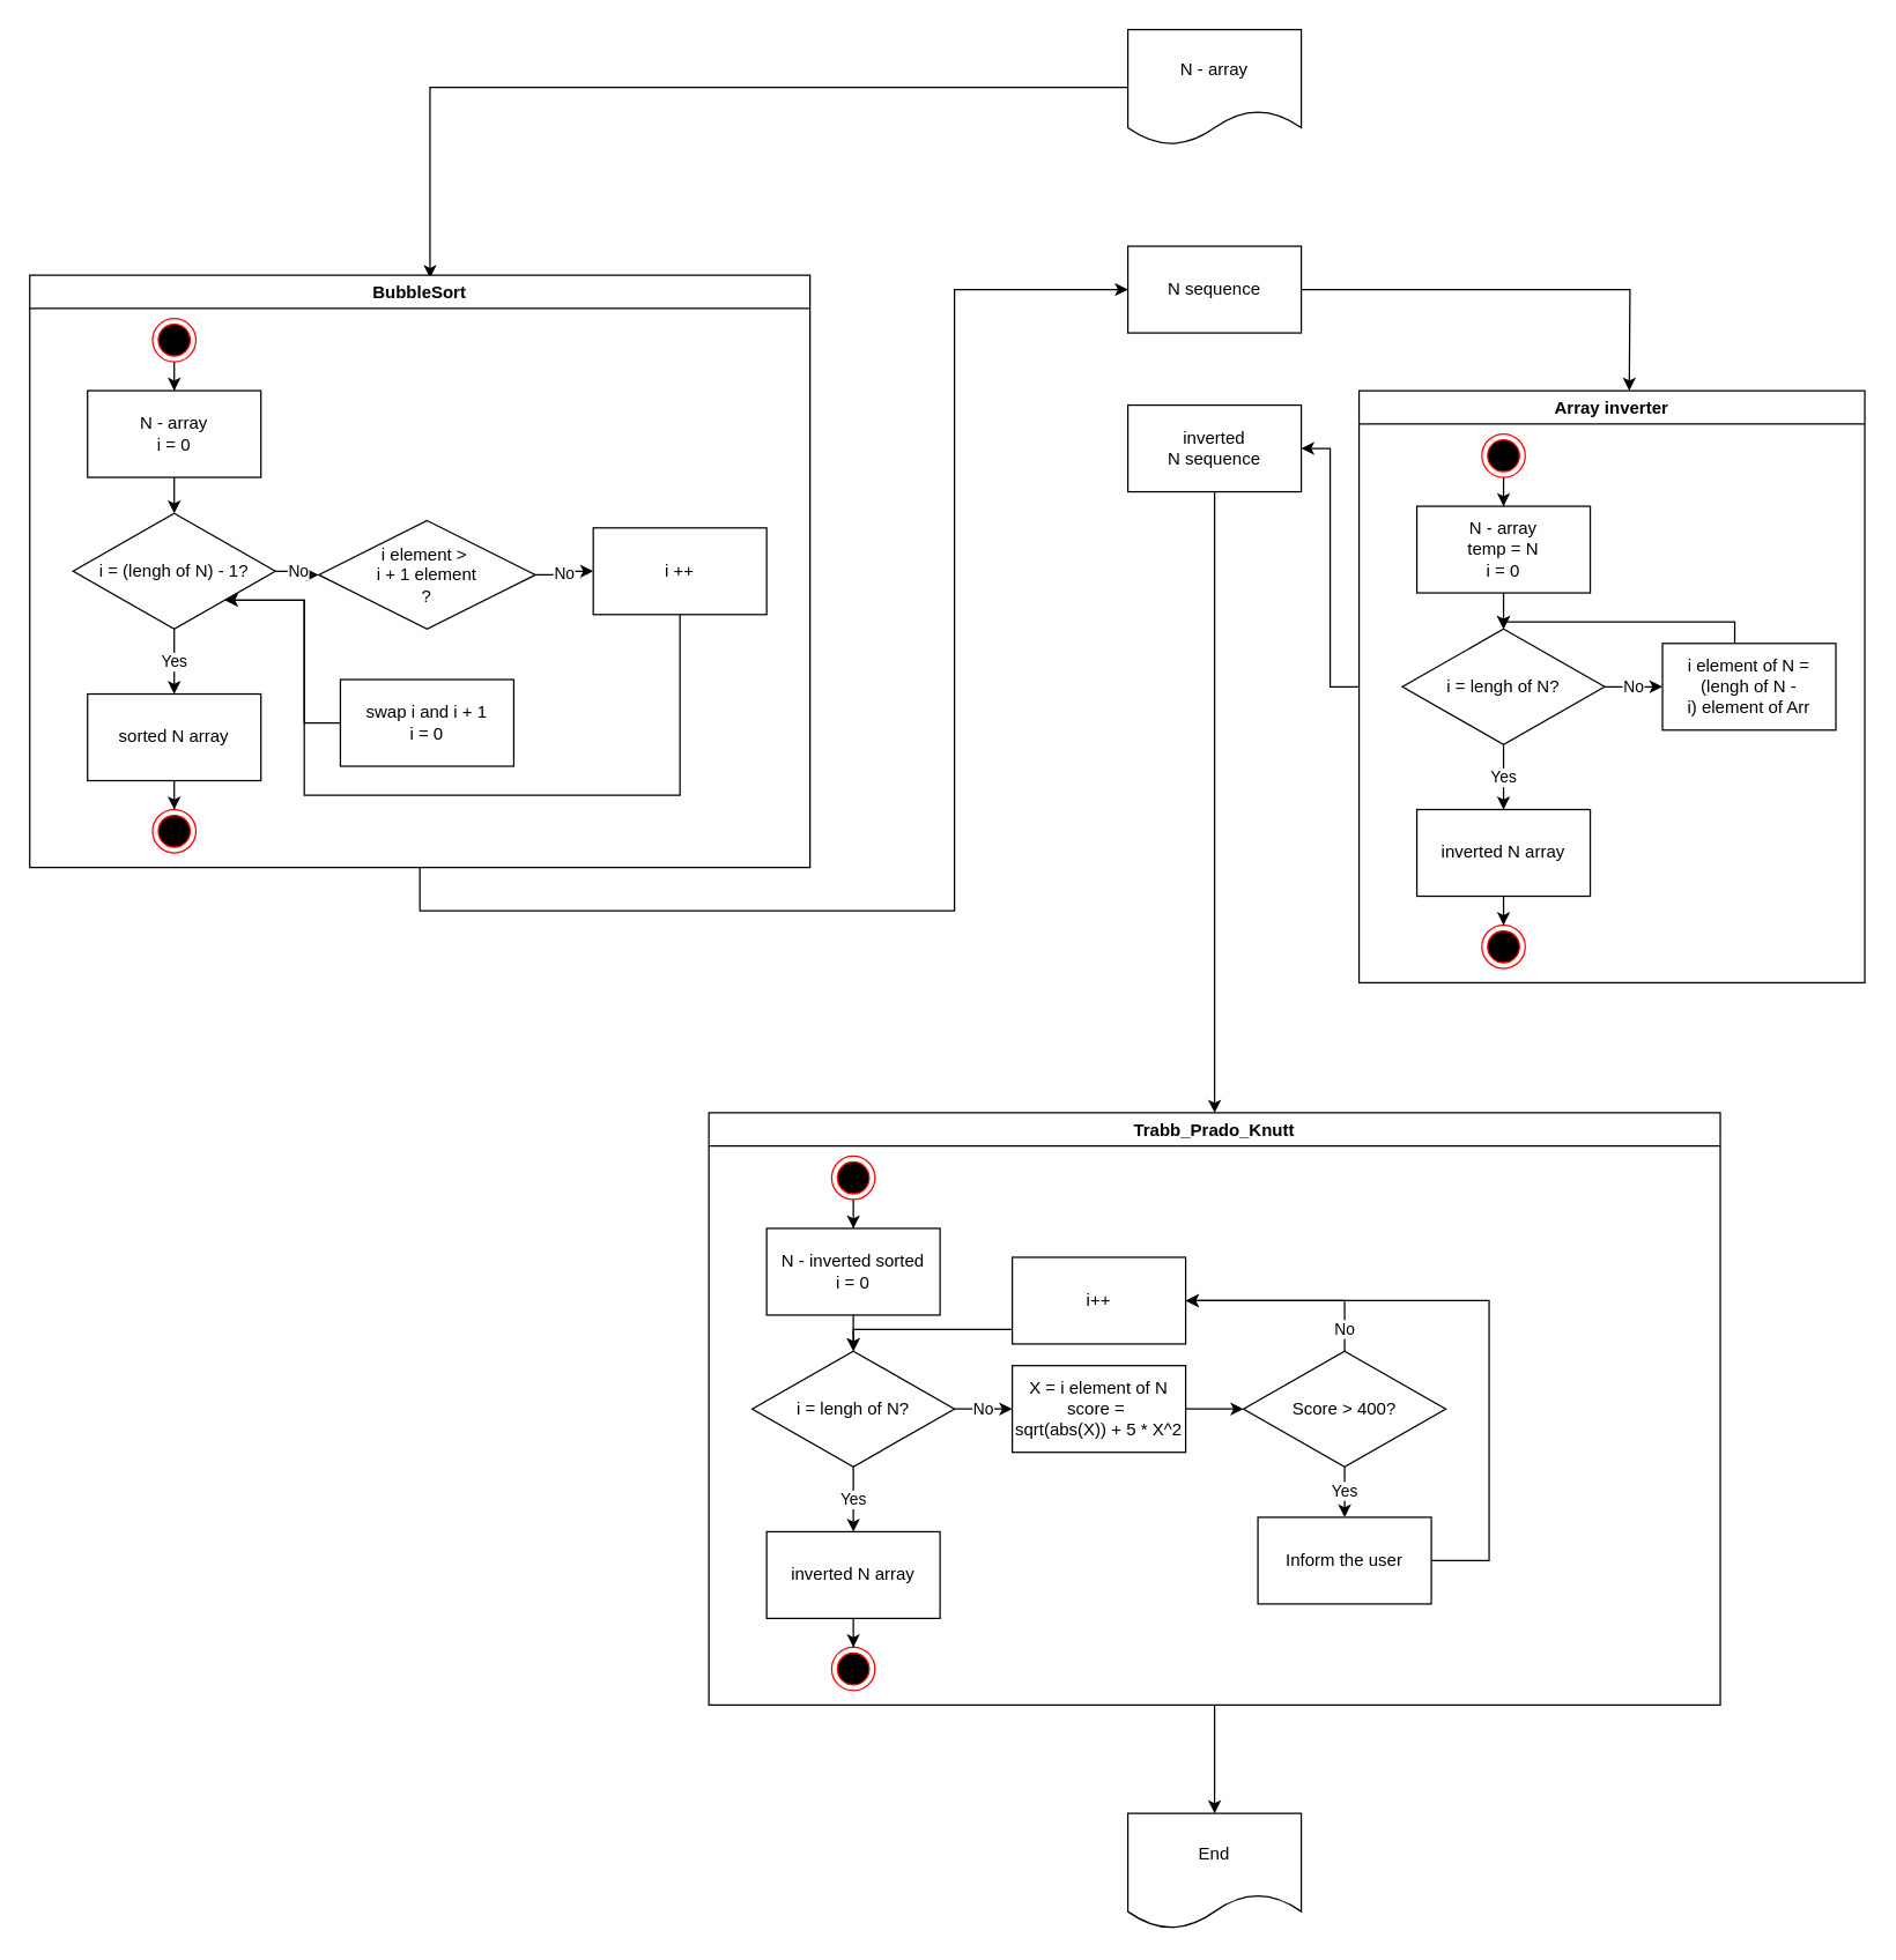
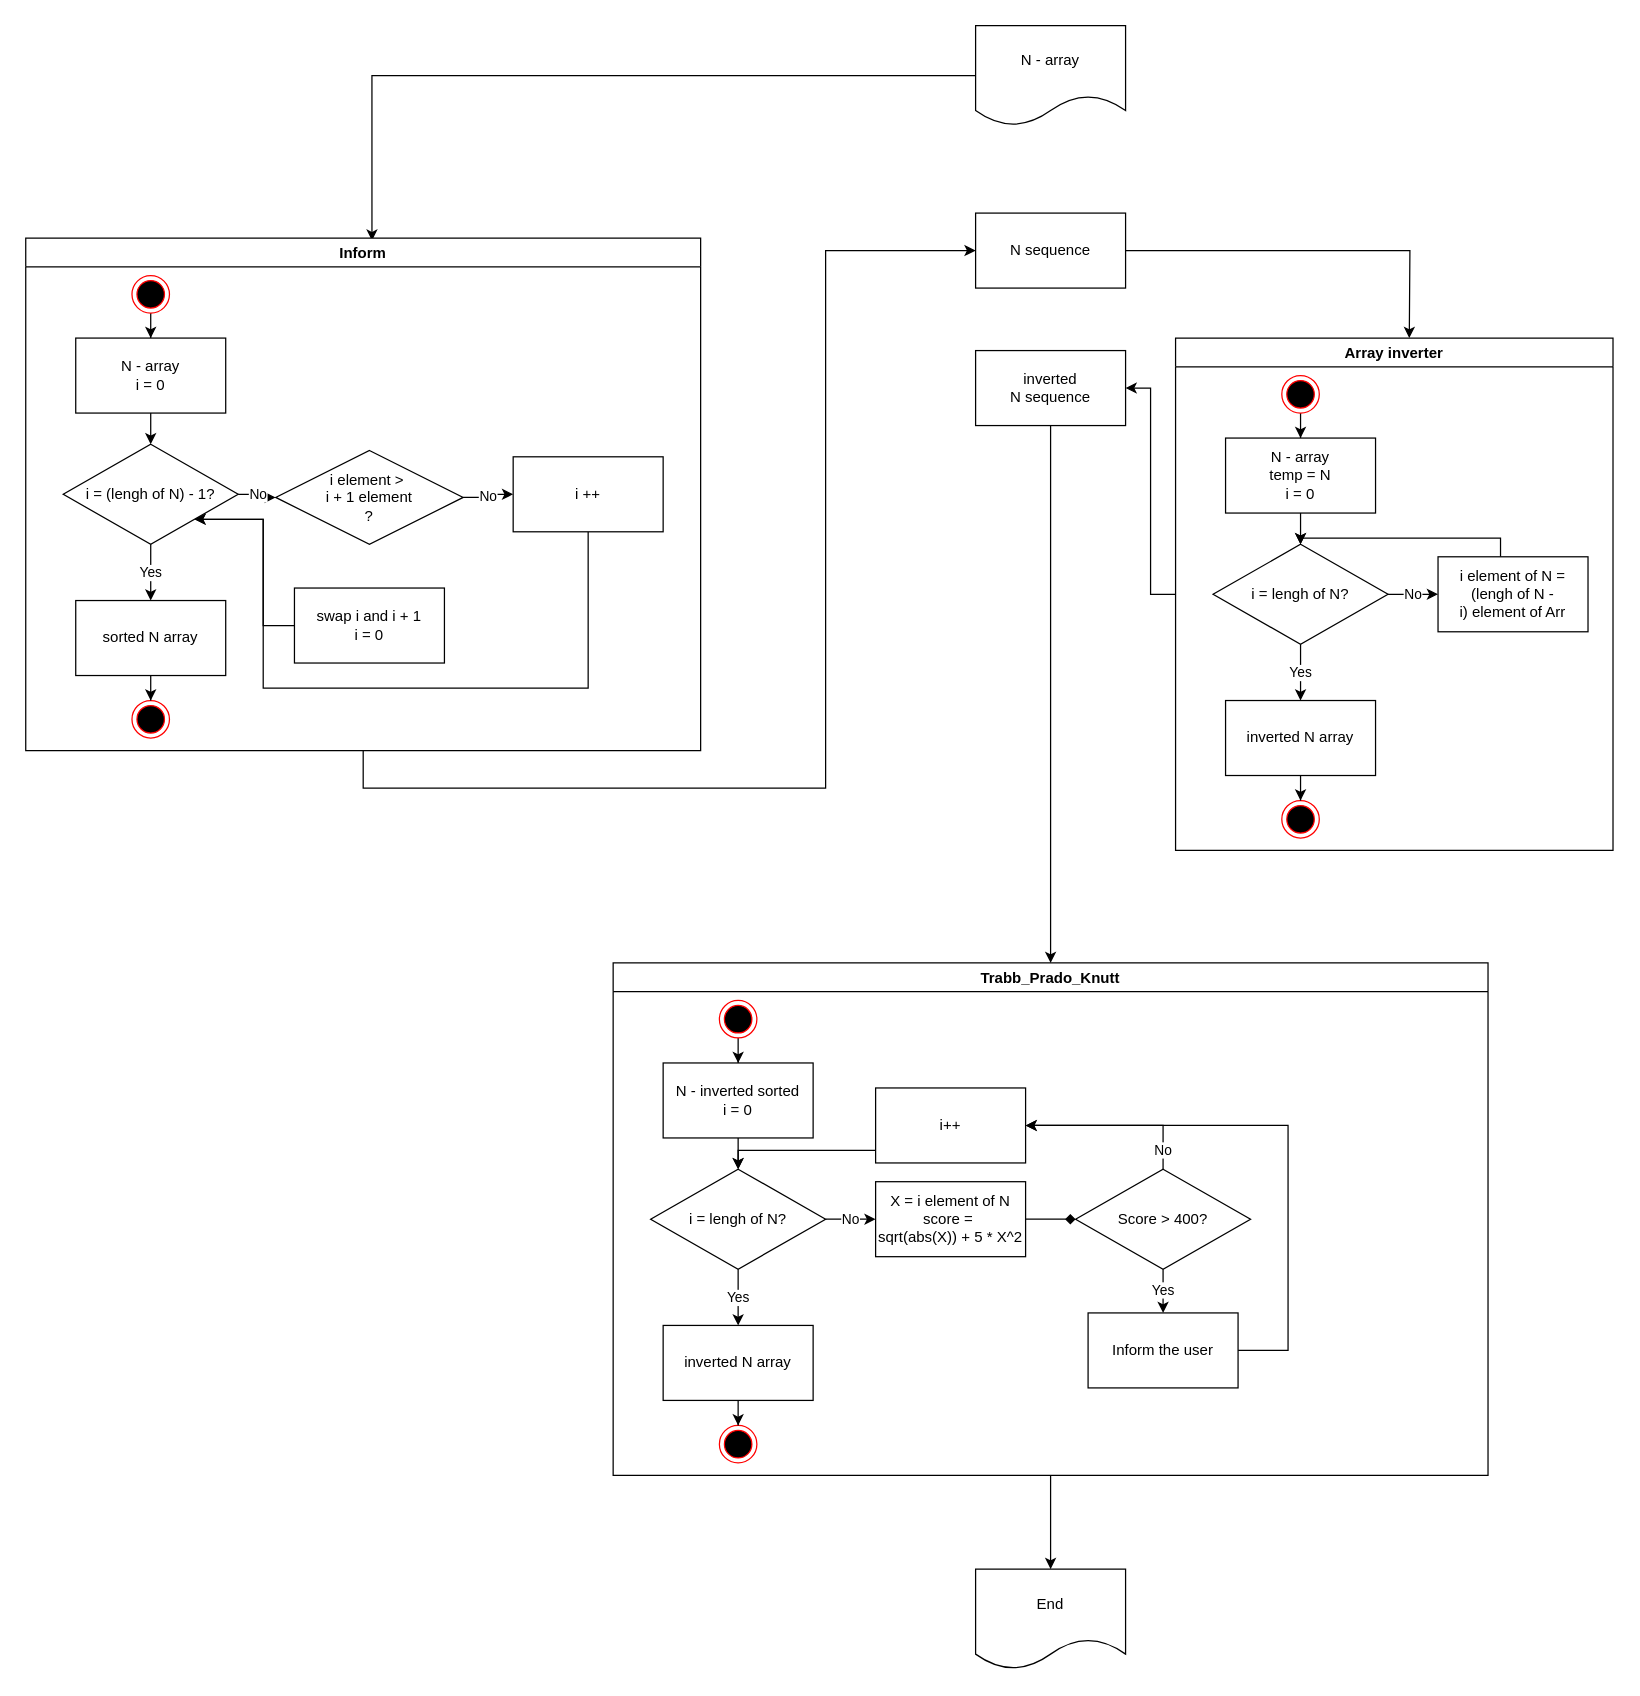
  <mxCell id="0" />
  <mxCell id="1" parent="0" />
  <mxCell id="2" style="edgeStyle=orthogonalEdgeStyle;rounded=0;orthogonalLoop=1;jettySize=auto;html=1;entryX=0.513;entryY=0.005;entryDx=0;entryDy=0;entryPerimeter=0;" edge="1" parent="1" source="3" target="4"><mxGeometry relative="1" as="geometry" /></mxCell>
  <mxCell id="3" value="N - array" style="shape=document;whiteSpace=wrap;html=1;boundedLbl=1;" vertex="1" parent="1"><mxGeometry x="780" y="20" width="120" height="80" as="geometry" /></mxCell>
- <mxCell id="4" value="BubbleSort" style="swimlane;startSize=23;" vertex="1" parent="1"><mxGeometry x="20" y="190" width="540" height="410" as="geometry" /></mxCell>
+ <mxCell id="4" value="Inform" style="swimlane;startSize=23;" vertex="1" parent="1"><mxGeometry x="20" y="190" width="540" height="410" as="geometry" /></mxCell>
  <mxCell id="5" value="" style="ellipse;html=1;shape=endState;fillColor=#000000;strokeColor=#ff0000;" vertex="1" parent="4"><mxGeometry x="85" y="370" width="30" height="30" as="geometry" /></mxCell>
  <mxCell id="6" style="edgeStyle=orthogonalEdgeStyle;rounded=0;orthogonalLoop=1;jettySize=auto;html=1;" edge="1" parent="4" source="7" target="9"><mxGeometry relative="1" as="geometry" /></mxCell>
  <mxCell id="7" value="" style="ellipse;html=1;shape=endState;fillColor=#000000;strokeColor=#ff0000;" vertex="1" parent="4"><mxGeometry x="85" y="30" width="30" height="30" as="geometry" /></mxCell>
  <mxCell id="8" style="edgeStyle=orthogonalEdgeStyle;rounded=0;orthogonalLoop=1;jettySize=auto;html=1;" edge="1" parent="4" source="9" target="12"><mxGeometry relative="1" as="geometry" /></mxCell>
  <mxCell id="9" value="N - array&lt;br&gt;i = 0" style="rounded=0;whiteSpace=wrap;html=1;" vertex="1" parent="4"><mxGeometry x="40" y="80" width="120" height="60" as="geometry" /></mxCell>
  <mxCell id="10" value="Yes" style="edgeStyle=orthogonalEdgeStyle;rounded=0;orthogonalLoop=1;jettySize=auto;html=1;entryX=0.5;entryY=0;entryDx=0;entryDy=0;" edge="1" parent="4" source="12" target="14"><mxGeometry relative="1" as="geometry" /></mxCell>
  <mxCell id="11" value="No" style="edgeStyle=orthogonalEdgeStyle;rounded=0;orthogonalLoop=1;jettySize=auto;html=1;entryX=0;entryY=0.5;entryDx=0;entryDy=0;" edge="1" parent="4" source="12" target="16"><mxGeometry relative="1" as="geometry" /></mxCell>
  <mxCell id="12" value="i = (lengh of N) - 1?" style="rhombus;whiteSpace=wrap;html=1;" vertex="1" parent="4"><mxGeometry x="30" y="165" width="140" height="80" as="geometry" /></mxCell>
  <mxCell id="13" style="edgeStyle=orthogonalEdgeStyle;rounded=0;orthogonalLoop=1;jettySize=auto;html=1;entryX=0.5;entryY=0;entryDx=0;entryDy=0;" edge="1" parent="4" source="14" target="5"><mxGeometry relative="1" as="geometry" /></mxCell>
  <mxCell id="14" value="sorted N array" style="rounded=0;whiteSpace=wrap;html=1;" vertex="1" parent="4"><mxGeometry x="40" y="290" width="120" height="60" as="geometry" /></mxCell>
  <mxCell id="15" value="No" style="edgeStyle=orthogonalEdgeStyle;rounded=0;orthogonalLoop=1;jettySize=auto;html=1;entryX=0;entryY=0.5;entryDx=0;entryDy=0;" edge="1" parent="4" source="16" target="20"><mxGeometry relative="1" as="geometry" /></mxCell>
  <mxCell id="16" value="i element &amp;gt;&amp;nbsp;&lt;br&gt;i + 1 element&lt;br&gt;?" style="rhombus;whiteSpace=wrap;html=1;" vertex="1" parent="4"><mxGeometry x="200" y="170" width="150" height="75" as="geometry" /></mxCell>
  <mxCell id="17" style="edgeStyle=orthogonalEdgeStyle;rounded=0;orthogonalLoop=1;jettySize=auto;html=1;entryX=1;entryY=1;entryDx=0;entryDy=0;" edge="1" parent="4" source="18" target="12"><mxGeometry relative="1" as="geometry"><Array as="points"><mxPoint x="190" y="310" /><mxPoint x="190" y="225" /></Array></mxGeometry></mxCell>
  <mxCell id="18" value="swap i and i + 1&lt;br&gt;i = 0" style="rounded=0;whiteSpace=wrap;html=1;" vertex="1" parent="4"><mxGeometry x="215" y="280" width="120" height="60" as="geometry" /></mxCell>
  <mxCell id="19" style="edgeStyle=orthogonalEdgeStyle;rounded=0;orthogonalLoop=1;jettySize=auto;html=1;entryX=1;entryY=1;entryDx=0;entryDy=0;" edge="1" parent="4" source="20" target="12"><mxGeometry relative="1" as="geometry"><Array as="points"><mxPoint x="450" y="360" /><mxPoint x="190" y="360" /><mxPoint x="190" y="225" /></Array></mxGeometry></mxCell>
  <mxCell id="20" value="i ++" style="rounded=0;whiteSpace=wrap;html=1;" vertex="1" parent="4"><mxGeometry x="390" y="175" width="120" height="60" as="geometry" /></mxCell>
  <mxCell id="21" style="edgeStyle=orthogonalEdgeStyle;rounded=0;orthogonalLoop=1;jettySize=auto;html=1;" edge="1" parent="1" source="22"><mxGeometry relative="1" as="geometry"><mxPoint x="1127" y="270" as="targetPoint" /></mxGeometry></mxCell>
  <mxCell id="22" value="N sequence" style="rounded=0;whiteSpace=wrap;html=1;" vertex="1" parent="1"><mxGeometry x="780" y="170" width="120" height="60" as="geometry" /></mxCell>
  <mxCell id="23" style="edgeStyle=orthogonalEdgeStyle;rounded=0;orthogonalLoop=1;jettySize=auto;html=1;entryX=1;entryY=0.5;entryDx=0;entryDy=0;" edge="1" parent="1" source="24" target="39"><mxGeometry relative="1" as="geometry" /></mxCell>
  <mxCell id="24" value="Array inverter" style="swimlane;startSize=23;" vertex="1" parent="1"><mxGeometry x="940" y="270" width="350" height="410" as="geometry" /></mxCell>
  <mxCell id="25" value="" style="ellipse;html=1;shape=endState;fillColor=#000000;strokeColor=#ff0000;" vertex="1" parent="24"><mxGeometry x="85" y="370" width="30" height="30" as="geometry" /></mxCell>
  <mxCell id="26" style="edgeStyle=orthogonalEdgeStyle;rounded=0;orthogonalLoop=1;jettySize=auto;html=1;" edge="1" parent="24" source="27" target="29"><mxGeometry relative="1" as="geometry" /></mxCell>
  <mxCell id="27" value="" style="ellipse;html=1;shape=endState;fillColor=#000000;strokeColor=#ff0000;" vertex="1" parent="24"><mxGeometry x="85" y="30" width="30" height="30" as="geometry" /></mxCell>
  <mxCell id="28" style="edgeStyle=orthogonalEdgeStyle;rounded=0;orthogonalLoop=1;jettySize=auto;html=1;" edge="1" parent="24" source="29" target="32"><mxGeometry relative="1" as="geometry" /></mxCell>
  <mxCell id="29" value="N - array&lt;br&gt;temp = N&lt;br&gt;i = 0" style="rounded=0;whiteSpace=wrap;html=1;" vertex="1" parent="24"><mxGeometry x="40" y="80" width="120" height="60" as="geometry" /></mxCell>
  <mxCell id="30" value="Yes" style="edgeStyle=orthogonalEdgeStyle;rounded=0;orthogonalLoop=1;jettySize=auto;html=1;entryX=0.5;entryY=0;entryDx=0;entryDy=0;" edge="1" parent="24" source="32" target="34"><mxGeometry relative="1" as="geometry" /></mxCell>
  <mxCell id="31" value="No" style="edgeStyle=orthogonalEdgeStyle;rounded=0;orthogonalLoop=1;jettySize=auto;html=1;entryX=0;entryY=0.5;entryDx=0;entryDy=0;" edge="1" parent="24" source="32" target="36"><mxGeometry relative="1" as="geometry"><mxPoint x="200.0" y="207.5" as="targetPoint" /></mxGeometry></mxCell>
  <mxCell id="32" value="i = lengh of N?" style="rhombus;whiteSpace=wrap;html=1;" vertex="1" parent="24"><mxGeometry x="30" y="165" width="140" height="80" as="geometry" /></mxCell>
  <mxCell id="33" style="edgeStyle=orthogonalEdgeStyle;rounded=0;orthogonalLoop=1;jettySize=auto;html=1;entryX=0.5;entryY=0;entryDx=0;entryDy=0;" edge="1" parent="24" source="34" target="25"><mxGeometry relative="1" as="geometry" /></mxCell>
  <mxCell id="34" value="inverted N array" style="rounded=0;whiteSpace=wrap;html=1;" vertex="1" parent="24"><mxGeometry x="40" y="290" width="120" height="60" as="geometry" /></mxCell>
  <mxCell id="35" style="edgeStyle=orthogonalEdgeStyle;rounded=0;orthogonalLoop=1;jettySize=auto;html=1;entryX=0.5;entryY=0;entryDx=0;entryDy=0;" edge="1" parent="24" source="36" target="32"><mxGeometry relative="1" as="geometry"><Array as="points"><mxPoint x="260" y="160" /><mxPoint x="100" y="160" /></Array></mxGeometry></mxCell>
  <mxCell id="36" value="i element of N =&lt;br&gt;(lengh of N - &lt;br&gt;i) element of Arr" style="rounded=0;whiteSpace=wrap;html=1;" vertex="1" parent="24"><mxGeometry x="210" y="175" width="120" height="60" as="geometry" /></mxCell>
  <mxCell id="37" style="edgeStyle=orthogonalEdgeStyle;rounded=0;orthogonalLoop=1;jettySize=auto;html=1;entryX=0;entryY=0.5;entryDx=0;entryDy=0;" edge="1" parent="1" target="22"><mxGeometry relative="1" as="geometry"><mxPoint x="730" y="320" as="targetPoint" /><mxPoint x="290" y="600" as="sourcePoint" /><Array as="points"><mxPoint x="290" y="630" /><mxPoint x="660" y="630" /><mxPoint x="660" y="200" /></Array></mxGeometry></mxCell>
  <mxCell id="38" style="edgeStyle=orthogonalEdgeStyle;rounded=0;orthogonalLoop=1;jettySize=auto;html=1;entryX=0.5;entryY=0;entryDx=0;entryDy=0;" edge="1" parent="1" source="39" target="41"><mxGeometry relative="1" as="geometry"><mxPoint x="840" y="430" as="targetPoint" /></mxGeometry></mxCell>
  <mxCell id="39" value="inverted &lt;br&gt;N sequence" style="rounded=0;whiteSpace=wrap;html=1;" vertex="1" parent="1"><mxGeometry x="780" y="280" width="120" height="60" as="geometry" /></mxCell>
  <mxCell id="40" style="edgeStyle=orthogonalEdgeStyle;rounded=0;orthogonalLoop=1;jettySize=auto;html=1;entryX=0.5;entryY=0;entryDx=0;entryDy=0;" edge="1" parent="1" source="41" target="61"><mxGeometry relative="1" as="geometry" /></mxCell>
  <mxCell id="41" value="Trabb_Prado_Knutt" style="swimlane;startSize=23;" vertex="1" parent="1"><mxGeometry x="490" y="770" width="700" height="410" as="geometry" /></mxCell>
  <mxCell id="42" value="" style="ellipse;html=1;shape=endState;fillColor=#000000;strokeColor=#ff0000;" vertex="1" parent="41"><mxGeometry x="85" y="370" width="30" height="30" as="geometry" /></mxCell>
  <mxCell id="43" style="edgeStyle=orthogonalEdgeStyle;rounded=0;orthogonalLoop=1;jettySize=auto;html=1;" edge="1" parent="41" source="44" target="46"><mxGeometry relative="1" as="geometry" /></mxCell>
  <mxCell id="44" value="" style="ellipse;html=1;shape=endState;fillColor=#000000;strokeColor=#ff0000;" vertex="1" parent="41"><mxGeometry x="85" y="30" width="30" height="30" as="geometry" /></mxCell>
  <mxCell id="45" style="edgeStyle=orthogonalEdgeStyle;rounded=0;orthogonalLoop=1;jettySize=auto;html=1;" edge="1" parent="41" source="46" target="49"><mxGeometry relative="1" as="geometry" /></mxCell>
  <mxCell id="46" value="N - inverted sorted&lt;br&gt;i = 0" style="rounded=0;whiteSpace=wrap;html=1;" vertex="1" parent="41"><mxGeometry x="40" y="80" width="120" height="60" as="geometry" /></mxCell>
  <mxCell id="47" value="Yes" style="edgeStyle=orthogonalEdgeStyle;rounded=0;orthogonalLoop=1;jettySize=auto;html=1;entryX=0.5;entryY=0;entryDx=0;entryDy=0;" edge="1" parent="41" source="49" target="51"><mxGeometry relative="1" as="geometry" /></mxCell>
  <mxCell id="48" value="No" style="edgeStyle=orthogonalEdgeStyle;rounded=0;orthogonalLoop=1;jettySize=auto;html=1;entryX=0;entryY=0.5;entryDx=0;entryDy=0;" edge="1" parent="41" source="49" target="53"><mxGeometry relative="1" as="geometry"><mxPoint x="200.0" y="207.5" as="targetPoint" /></mxGeometry></mxCell>
  <mxCell id="49" value="i = lengh of N?" style="rhombus;whiteSpace=wrap;html=1;" vertex="1" parent="41"><mxGeometry x="30" y="165" width="140" height="80" as="geometry" /></mxCell>
  <mxCell id="50" style="edgeStyle=orthogonalEdgeStyle;rounded=0;orthogonalLoop=1;jettySize=auto;html=1;entryX=0.5;entryY=0;entryDx=0;entryDy=0;" edge="1" parent="41" source="51" target="42"><mxGeometry relative="1" as="geometry" /></mxCell>
  <mxCell id="51" value="inverted N array" style="rounded=0;whiteSpace=wrap;html=1;" vertex="1" parent="41"><mxGeometry x="40" y="290" width="120" height="60" as="geometry" /></mxCell>
- <mxCell id="52" style="edgeStyle=orthogonalEdgeStyle;rounded=0;orthogonalLoop=1;jettySize=auto;html=1;entryX=0;entryY=0.5;entryDx=0;entryDy=0;" edge="1" parent="41" source="53" target="56"><mxGeometry relative="1" as="geometry" /></mxCell>
+ <mxCell id="52" style="edgeStyle=orthogonalEdgeStyle;rounded=0;orthogonalLoop=1;jettySize=auto;html=1;entryX=0;entryY=0.5;entryDx=0;entryDy=0;endArrow=diamond;" edge="1" parent="41" source="53" target="56"><mxGeometry relative="1" as="geometry" /></mxCell>
  <mxCell id="53" value="X = i element of N&lt;br&gt;score =&amp;nbsp;&lt;br&gt;sqrt(abs(X)) + 5 * X^2" style="rounded=0;whiteSpace=wrap;html=1;" vertex="1" parent="41"><mxGeometry x="210" y="175" width="120" height="60" as="geometry" /></mxCell>
  <mxCell id="54" value="Yes" style="edgeStyle=orthogonalEdgeStyle;rounded=0;orthogonalLoop=1;jettySize=auto;html=1;" edge="1" parent="41" source="56" target="58"><mxGeometry relative="1" as="geometry" /></mxCell>
  <mxCell id="55" value="No" style="edgeStyle=orthogonalEdgeStyle;rounded=0;orthogonalLoop=1;jettySize=auto;html=1;entryX=1;entryY=0.5;entryDx=0;entryDy=0;" edge="1" parent="41" source="56" target="60"><mxGeometry x="-0.793" relative="1" as="geometry"><Array as="points"><mxPoint x="440" y="130" /></Array><mxPoint as="offset" /></mxGeometry></mxCell>
  <mxCell id="56" value="Score &amp;gt; 400?" style="rhombus;whiteSpace=wrap;html=1;" vertex="1" parent="41"><mxGeometry x="370" y="165" width="140" height="80" as="geometry" /></mxCell>
  <mxCell id="57" style="edgeStyle=orthogonalEdgeStyle;rounded=0;orthogonalLoop=1;jettySize=auto;html=1;entryX=1;entryY=0.5;entryDx=0;entryDy=0;" edge="1" parent="41" source="58" target="60"><mxGeometry relative="1" as="geometry"><Array as="points"><mxPoint x="540" y="310" /><mxPoint x="540" y="130" /></Array></mxGeometry></mxCell>
  <mxCell id="58" value="Inform the user" style="rounded=0;whiteSpace=wrap;html=1;" vertex="1" parent="41"><mxGeometry x="380" y="280" width="120" height="60" as="geometry" /></mxCell>
  <mxCell id="59" style="edgeStyle=orthogonalEdgeStyle;rounded=0;orthogonalLoop=1;jettySize=auto;html=1;entryX=0.5;entryY=0;entryDx=0;entryDy=0;" edge="1" parent="41" source="60" target="49"><mxGeometry relative="1" as="geometry"><Array as="points"><mxPoint x="100" y="150" /></Array></mxGeometry></mxCell>
  <mxCell id="60" value="i++" style="rounded=0;whiteSpace=wrap;html=1;" vertex="1" parent="41"><mxGeometry x="210" y="100" width="120" height="60" as="geometry" /></mxCell>
  <mxCell id="61" value="End" style="shape=document;whiteSpace=wrap;html=1;boundedLbl=1;" vertex="1" parent="1"><mxGeometry x="780" y="1255" width="120" height="80" as="geometry" /></mxCell>
